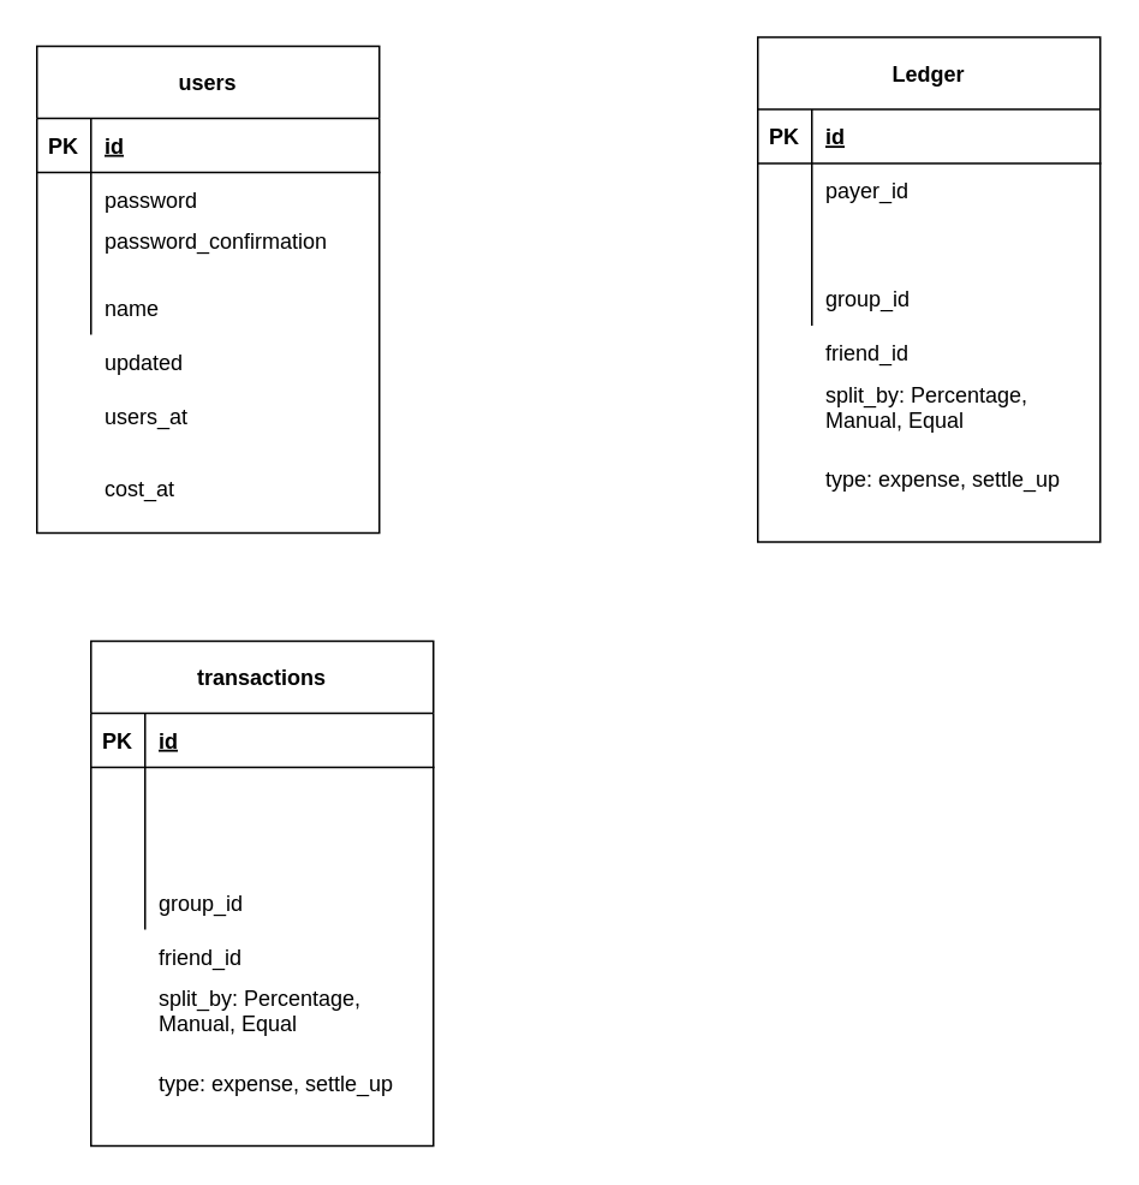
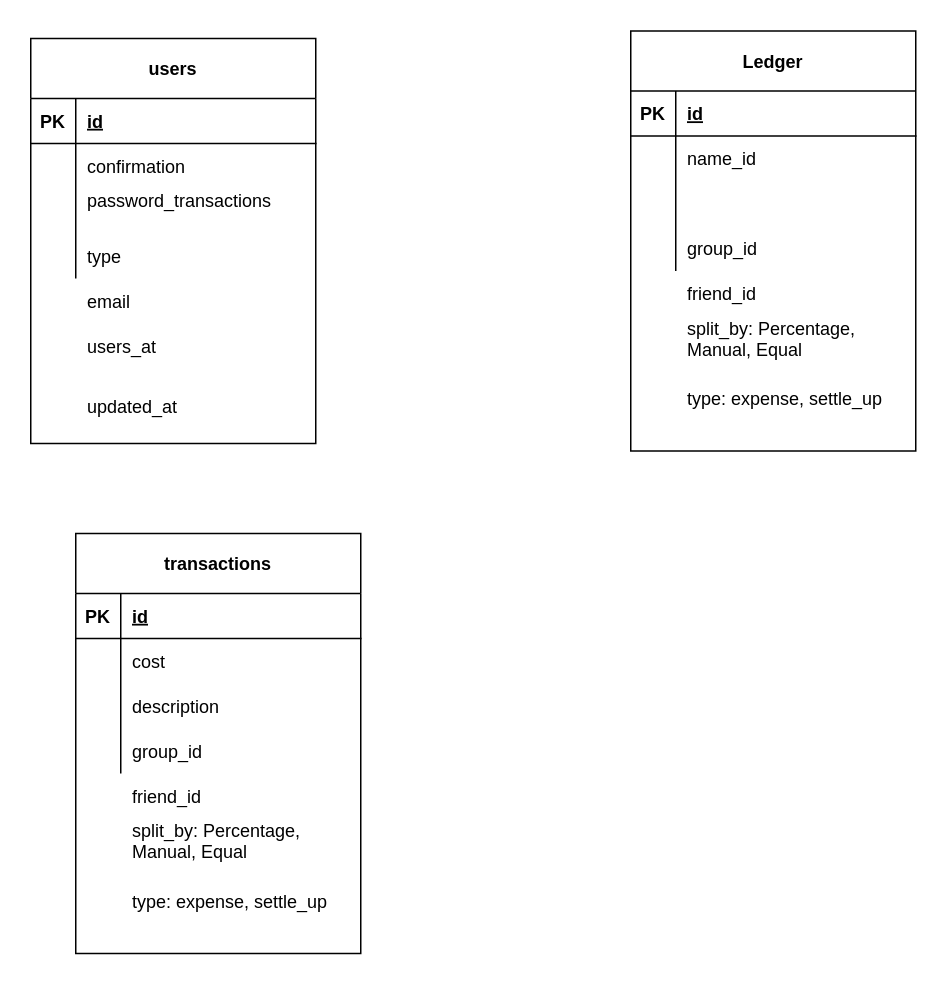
  <mxCell id="0" />
  <mxCell id="1" parent="0" />
  <mxCell id="2" value="users" style="shape=table;startSize=40;container=1;collapsible=1;childLayout=tableLayout;fixedRows=1;rowLines=0;fontStyle=1;align=center;resizeLast=1;" vertex="1" parent="1"><mxGeometry x="20" y="25" width="190" height="270" as="geometry" /></mxCell>
  <mxCell id="3" value="" style="shape=partialRectangle;collapsible=0;dropTarget=0;pointerEvents=0;fillColor=none;top=0;left=0;bottom=1;right=0;points=[[0,0.5],[1,0.5]];portConstraint=eastwest;" vertex="1" parent="2"><mxGeometry y="40" width="190" height="30" as="geometry" /></mxCell>
  <mxCell id="4" value="PK" style="shape=partialRectangle;connectable=0;fillColor=none;top=0;left=0;bottom=0;right=0;fontStyle=1;overflow=hidden;" vertex="1" parent="3"><mxGeometry width="30" height="30" as="geometry" /></mxCell>
  <mxCell id="5" value="id" style="shape=partialRectangle;connectable=0;fillColor=none;top=0;left=0;bottom=0;right=0;align=left;spacingLeft=6;fontStyle=5;overflow=hidden;" vertex="1" parent="3"><mxGeometry x="30" width="160" height="30" as="geometry" /></mxCell>
  <mxCell id="6" value="" style="shape=partialRectangle;collapsible=0;dropTarget=0;pointerEvents=0;fillColor=none;top=0;left=0;bottom=0;right=0;points=[[0,0.5],[1,0.5]];portConstraint=eastwest;" vertex="1" parent="2"><mxGeometry y="70" width="190" height="30" as="geometry" /></mxCell>
  <mxCell id="7" value="" style="shape=partialRectangle;connectable=0;fillColor=none;top=0;left=0;bottom=0;right=0;editable=1;overflow=hidden;" vertex="1" parent="6"><mxGeometry width="30" height="30" as="geometry" /></mxCell>
- <mxCell id="8" value="password" style="shape=partialRectangle;connectable=0;fillColor=none;top=0;left=0;bottom=0;right=0;align=left;spacingLeft=6;overflow=hidden;" vertex="1" parent="6"><mxGeometry x="30" width="160" height="30" as="geometry" /></mxCell>
+ <mxCell id="8" value="confirmation" style="shape=partialRectangle;connectable=0;fillColor=none;top=0;left=0;bottom=0;right=0;align=left;spacingLeft=6;overflow=hidden;" vertex="1" parent="6"><mxGeometry x="30" width="160" height="30" as="geometry" /></mxCell>
  <mxCell id="9" value="" style="shape=partialRectangle;collapsible=0;dropTarget=0;pointerEvents=0;fillColor=none;top=0;left=0;bottom=0;right=0;points=[[0,0.5],[1,0.5]];portConstraint=eastwest;" vertex="1" parent="2"><mxGeometry y="100" width="190" height="30" as="geometry" /></mxCell>
  <mxCell id="10" value="" style="shape=partialRectangle;connectable=0;fillColor=none;top=0;left=0;bottom=0;right=0;editable=1;overflow=hidden;" vertex="1" parent="9"><mxGeometry width="30" height="30" as="geometry" /></mxCell>
- <mxCell id="11" value="password_confirmation&#10;" style="shape=partialRectangle;connectable=0;fillColor=none;top=0;left=0;bottom=0;right=0;align=left;spacingLeft=6;overflow=hidden;" vertex="1" parent="9"><mxGeometry x="30" width="160" height="30" as="geometry" /></mxCell>
+ <mxCell id="11" value="password_transactions&#10;" style="shape=partialRectangle;connectable=0;fillColor=none;top=0;left=0;bottom=0;right=0;align=left;spacingLeft=6;overflow=hidden;" vertex="1" parent="9"><mxGeometry x="30" width="160" height="30" as="geometry" /></mxCell>
  <mxCell id="12" value="" style="shape=partialRectangle;collapsible=0;dropTarget=0;pointerEvents=0;fillColor=none;top=0;left=0;bottom=0;right=0;points=[[0,0.5],[1,0.5]];portConstraint=eastwest;" vertex="1" parent="2"><mxGeometry y="130" width="190" height="30" as="geometry" /></mxCell>
  <mxCell id="13" value="" style="shape=partialRectangle;connectable=0;fillColor=none;top=0;left=0;bottom=0;right=0;editable=1;overflow=hidden;" vertex="1" parent="12"><mxGeometry width="30" height="30" as="geometry" /></mxCell>
- <mxCell id="14" value="name" style="shape=partialRectangle;connectable=0;fillColor=none;top=0;left=0;bottom=0;right=0;align=left;spacingLeft=6;overflow=hidden;" vertex="1" parent="12"><mxGeometry x="30" width="160" height="30" as="geometry" /></mxCell>
- <mxCell id="15" value="updated" style="shape=partialRectangle;connectable=0;fillColor=none;top=0;left=0;bottom=0;right=0;align=left;spacingLeft=6;overflow=hidden;" vertex="1" parent="1"><mxGeometry x="50" y="185" width="160" height="30" as="geometry" /></mxCell>
+ <mxCell id="14" value="type" style="shape=partialRectangle;connectable=0;fillColor=none;top=0;left=0;bottom=0;right=0;align=left;spacingLeft=6;overflow=hidden;" vertex="1" parent="12"><mxGeometry x="30" width="160" height="30" as="geometry" /></mxCell>
+ <mxCell id="15" value="email" style="shape=partialRectangle;connectable=0;fillColor=none;top=0;left=0;bottom=0;right=0;align=left;spacingLeft=6;overflow=hidden;" vertex="1" parent="1"><mxGeometry x="50" y="185" width="160" height="30" as="geometry" /></mxCell>
  <mxCell id="16" value="users_at" style="shape=partialRectangle;connectable=0;fillColor=none;top=0;left=0;bottom=0;right=0;align=left;spacingLeft=6;overflow=hidden;" vertex="1" parent="1"><mxGeometry x="50" y="215" width="160" height="30" as="geometry" /></mxCell>
- <mxCell id="17" value="cost_at" style="shape=partialRectangle;connectable=0;fillColor=none;top=0;left=0;bottom=0;right=0;align=left;spacingLeft=6;overflow=hidden;" vertex="1" parent="1"><mxGeometry x="50" y="255" width="160" height="30" as="geometry" /></mxCell>
+ <mxCell id="17" value="updated_at" style="shape=partialRectangle;connectable=0;fillColor=none;top=0;left=0;bottom=0;right=0;align=left;spacingLeft=6;overflow=hidden;" vertex="1" parent="1"><mxGeometry x="50" y="255" width="160" height="30" as="geometry" /></mxCell>
  <mxCell id="18" value="transactions" style="shape=table;startSize=40;container=1;collapsible=1;childLayout=tableLayout;fixedRows=1;rowLines=0;fontStyle=1;align=center;resizeLast=1;" vertex="1" parent="1"><mxGeometry x="50" y="355" width="190" height="280" as="geometry" /></mxCell>
  <mxCell id="19" value="" style="shape=partialRectangle;collapsible=0;dropTarget=0;pointerEvents=0;fillColor=none;top=0;left=0;bottom=1;right=0;points=[[0,0.5],[1,0.5]];portConstraint=eastwest;" vertex="1" parent="18"><mxGeometry y="40" width="190" height="30" as="geometry" /></mxCell>
  <mxCell id="20" value="PK" style="shape=partialRectangle;connectable=0;fillColor=none;top=0;left=0;bottom=0;right=0;fontStyle=1;overflow=hidden;" vertex="1" parent="19"><mxGeometry width="30" height="30" as="geometry" /></mxCell>
  <mxCell id="21" value="id" style="shape=partialRectangle;connectable=0;fillColor=none;top=0;left=0;bottom=0;right=0;align=left;spacingLeft=6;fontStyle=5;overflow=hidden;" vertex="1" parent="19"><mxGeometry x="30" width="160" height="30" as="geometry" /></mxCell>
  <mxCell id="22" value="" style="shape=partialRectangle;collapsible=0;dropTarget=0;pointerEvents=0;fillColor=none;top=0;left=0;bottom=0;right=0;points=[[0,0.5],[1,0.5]];portConstraint=eastwest;" vertex="1" parent="18"><mxGeometry y="70" width="190" height="30" as="geometry" /></mxCell>
  <mxCell id="23" value="" style="shape=partialRectangle;connectable=0;fillColor=none;top=0;left=0;bottom=0;right=0;editable=1;overflow=hidden;" vertex="1" parent="22"><mxGeometry width="30" height="30" as="geometry" /></mxCell>
+ <mxCell id="24" value="cost" style="shape=partialRectangle;connectable=0;fillColor=none;top=0;left=0;bottom=0;right=0;align=left;spacingLeft=6;overflow=hidden;" vertex="1" parent="22"><mxGeometry x="30" width="160" height="30" as="geometry" /></mxCell>
  <mxCell id="25" value="" style="shape=partialRectangle;collapsible=0;dropTarget=0;pointerEvents=0;fillColor=none;top=0;left=0;bottom=0;right=0;points=[[0,0.5],[1,0.5]];portConstraint=eastwest;" vertex="1" parent="18"><mxGeometry y="100" width="190" height="30" as="geometry" /></mxCell>
  <mxCell id="26" value="" style="shape=partialRectangle;connectable=0;fillColor=none;top=0;left=0;bottom=0;right=0;editable=1;overflow=hidden;" vertex="1" parent="25"><mxGeometry width="30" height="30" as="geometry" /></mxCell>
+ <mxCell id="27" value="description" style="shape=partialRectangle;connectable=0;fillColor=none;top=0;left=0;bottom=0;right=0;align=left;spacingLeft=6;overflow=hidden;" vertex="1" parent="25"><mxGeometry x="30" width="160" height="30" as="geometry" /></mxCell>
  <mxCell id="28" value="" style="shape=partialRectangle;collapsible=0;dropTarget=0;pointerEvents=0;fillColor=none;top=0;left=0;bottom=0;right=0;points=[[0,0.5],[1,0.5]];portConstraint=eastwest;" vertex="1" parent="18"><mxGeometry y="130" width="190" height="30" as="geometry" /></mxCell>
  <mxCell id="29" value="" style="shape=partialRectangle;connectable=0;fillColor=none;top=0;left=0;bottom=0;right=0;editable=1;overflow=hidden;" vertex="1" parent="28"><mxGeometry width="30" height="30" as="geometry" /></mxCell>
  <mxCell id="30" value="group_id" style="shape=partialRectangle;connectable=0;fillColor=none;top=0;left=0;bottom=0;right=0;align=left;spacingLeft=6;overflow=hidden;" vertex="1" parent="28"><mxGeometry x="30" width="160" height="30" as="geometry" /></mxCell>
  <mxCell id="31" value="friend_id" style="shape=partialRectangle;connectable=0;fillColor=none;top=0;left=0;bottom=0;right=0;align=left;spacingLeft=6;overflow=hidden;" vertex="1" parent="1"><mxGeometry x="80" y="515" width="160" height="30" as="geometry" /></mxCell>
  <mxCell id="32" value="split_by: Percentage, &#10;Manual, Equal" style="shape=partialRectangle;connectable=0;fillColor=none;top=0;left=0;bottom=0;right=0;align=left;spacingLeft=6;overflow=hidden;" vertex="1" parent="1"><mxGeometry x="80" y="545" width="160" height="30" as="geometry" /></mxCell>
  <mxCell id="33" value="type: expense, settle_up" style="shape=partialRectangle;connectable=0;fillColor=none;top=0;left=0;bottom=0;right=0;align=left;spacingLeft=6;overflow=hidden;" vertex="1" parent="1"><mxGeometry x="80" y="585" width="160" height="30" as="geometry" /></mxCell>
  <mxCell id="34" value="Ledger" style="shape=table;startSize=40;container=1;collapsible=1;childLayout=tableLayout;fixedRows=1;rowLines=0;fontStyle=1;align=center;resizeLast=1;" vertex="1" parent="1"><mxGeometry x="420" y="20" width="190" height="280" as="geometry" /></mxCell>
  <mxCell id="35" value="" style="shape=partialRectangle;collapsible=0;dropTarget=0;pointerEvents=0;fillColor=none;top=0;left=0;bottom=1;right=0;points=[[0,0.5],[1,0.5]];portConstraint=eastwest;" vertex="1" parent="34"><mxGeometry y="40" width="190" height="30" as="geometry" /></mxCell>
  <mxCell id="36" value="PK" style="shape=partialRectangle;connectable=0;fillColor=none;top=0;left=0;bottom=0;right=0;fontStyle=1;overflow=hidden;" vertex="1" parent="35"><mxGeometry width="30" height="30" as="geometry" /></mxCell>
  <mxCell id="37" value="id" style="shape=partialRectangle;connectable=0;fillColor=none;top=0;left=0;bottom=0;right=0;align=left;spacingLeft=6;fontStyle=5;overflow=hidden;" vertex="1" parent="35"><mxGeometry x="30" width="160" height="30" as="geometry" /></mxCell>
  <mxCell id="38" value="" style="shape=partialRectangle;collapsible=0;dropTarget=0;pointerEvents=0;fillColor=none;top=0;left=0;bottom=0;right=0;points=[[0,0.5],[1,0.5]];portConstraint=eastwest;" vertex="1" parent="34"><mxGeometry y="70" width="190" height="30" as="geometry" /></mxCell>
  <mxCell id="39" value="" style="shape=partialRectangle;connectable=0;fillColor=none;top=0;left=0;bottom=0;right=0;editable=1;overflow=hidden;" vertex="1" parent="38"><mxGeometry width="30" height="30" as="geometry" /></mxCell>
- <mxCell id="40" value="payer_id" style="shape=partialRectangle;connectable=0;fillColor=none;top=0;left=0;bottom=0;right=0;align=left;spacingLeft=6;overflow=hidden;" vertex="1" parent="38"><mxGeometry x="30" width="160" height="30" as="geometry" /></mxCell>
+ <mxCell id="40" value="name_id" style="shape=partialRectangle;connectable=0;fillColor=none;top=0;left=0;bottom=0;right=0;align=left;spacingLeft=6;overflow=hidden;" vertex="1" parent="38"><mxGeometry x="30" width="160" height="30" as="geometry" /></mxCell>
  <mxCell id="41" value="" style="shape=partialRectangle;collapsible=0;dropTarget=0;pointerEvents=0;fillColor=none;top=0;left=0;bottom=0;right=0;points=[[0,0.5],[1,0.5]];portConstraint=eastwest;" vertex="1" parent="34"><mxGeometry y="100" width="190" height="30" as="geometry" /></mxCell>
  <mxCell id="42" value="" style="shape=partialRectangle;connectable=0;fillColor=none;top=0;left=0;bottom=0;right=0;editable=1;overflow=hidden;" vertex="1" parent="41"><mxGeometry width="30" height="30" as="geometry" /></mxCell>
  <mxCell id="43" value="" style="shape=partialRectangle;collapsible=0;dropTarget=0;pointerEvents=0;fillColor=none;top=0;left=0;bottom=0;right=0;points=[[0,0.5],[1,0.5]];portConstraint=eastwest;" vertex="1" parent="34"><mxGeometry y="130" width="190" height="30" as="geometry" /></mxCell>
  <mxCell id="44" value="" style="shape=partialRectangle;connectable=0;fillColor=none;top=0;left=0;bottom=0;right=0;editable=1;overflow=hidden;" vertex="1" parent="43"><mxGeometry width="30" height="30" as="geometry" /></mxCell>
  <mxCell id="45" value="group_id" style="shape=partialRectangle;connectable=0;fillColor=none;top=0;left=0;bottom=0;right=0;align=left;spacingLeft=6;overflow=hidden;" vertex="1" parent="43"><mxGeometry x="30" width="160" height="30" as="geometry" /></mxCell>
  <mxCell id="46" value="friend_id" style="shape=partialRectangle;connectable=0;fillColor=none;top=0;left=0;bottom=0;right=0;align=left;spacingLeft=6;overflow=hidden;" vertex="1" parent="1"><mxGeometry x="450" y="180" width="160" height="30" as="geometry" /></mxCell>
  <mxCell id="47" value="split_by: Percentage, &#10;Manual, Equal" style="shape=partialRectangle;connectable=0;fillColor=none;top=0;left=0;bottom=0;right=0;align=left;spacingLeft=6;overflow=hidden;" vertex="1" parent="1"><mxGeometry x="450" y="210" width="160" height="30" as="geometry" /></mxCell>
  <mxCell id="48" value="type: expense, settle_up" style="shape=partialRectangle;connectable=0;fillColor=none;top=0;left=0;bottom=0;right=0;align=left;spacingLeft=6;overflow=hidden;" vertex="1" parent="1"><mxGeometry x="450" y="250" width="160" height="30" as="geometry" /></mxCell>
